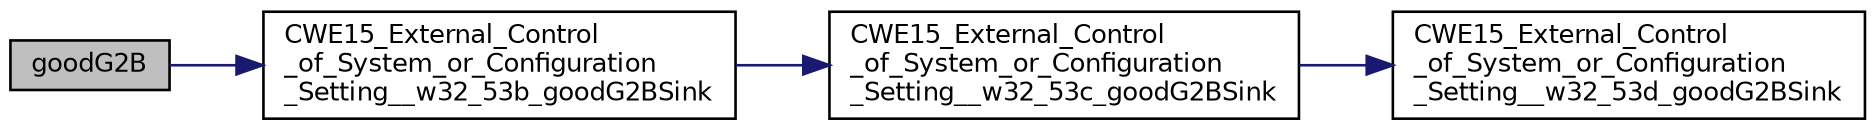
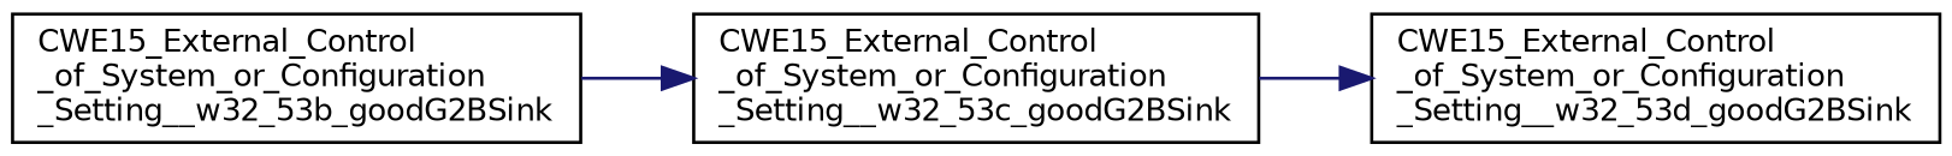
  digraph {
    rankdir=LR
    node [color=black fillcolor=white fontname=Helvetica fontsize=10 shape=record style=filled]
    edge [color=midnightblue fontname=Helvetica fontsize=10 labelfontname=Helvetica labelfontsize=10 style=solid]
-   n1 [fillcolor=grey75 fontcolor=black height=0.2 label=goodG2B width=0.4]
    n2 [height=0.2 label="CWE15_External_Control\l_of_System_or_Configuration\l_Setting__w32_53b_goodG2BSink" width=0.4]
    n3 [height=0.2 label="CWE15_External_Control\l_of_System_or_Configuration\l_Setting__w32_53c_goodG2BSink" width=0.4]
    n4 [height=0.2 label="CWE15_External_Control\l_of_System_or_Configuration\l_Setting__w32_53d_goodG2BSink" width=0.4]
-   n1 -> n2
    n2 -> n3
    n3 -> n4
  }
